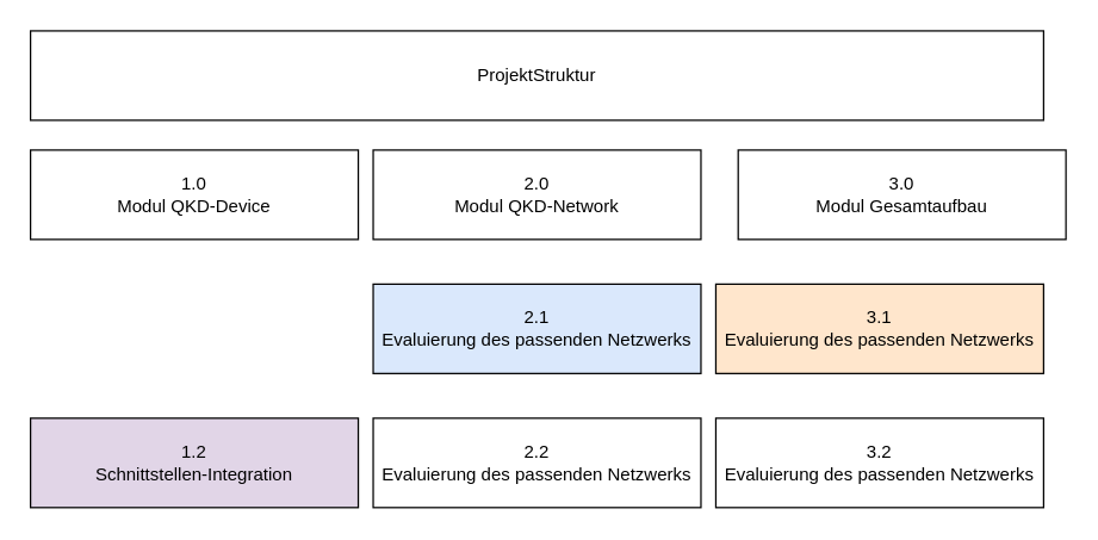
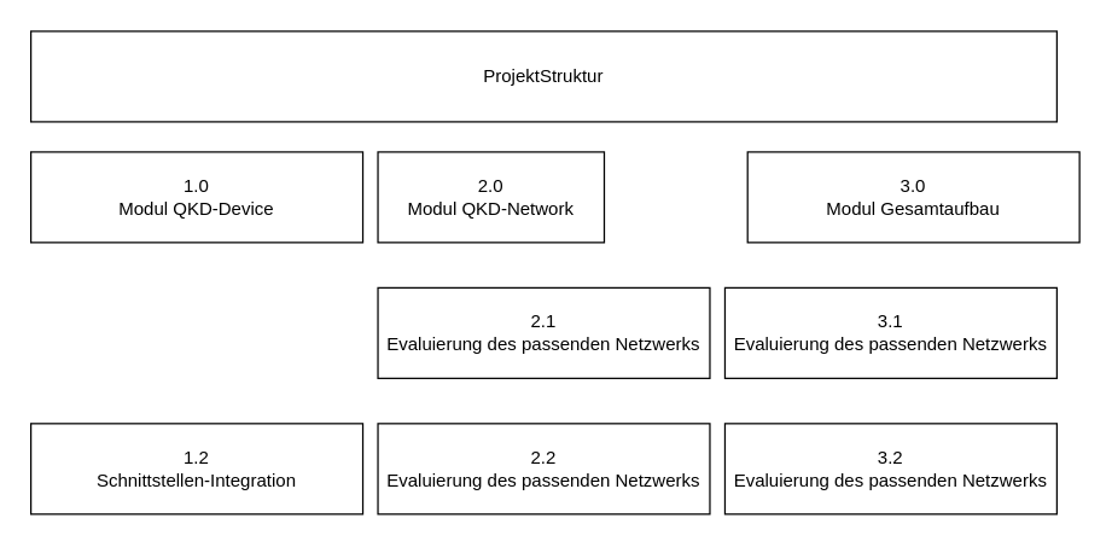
  <mxCell id="0" />
  <mxCell id="1" parent="0" />
  <mxCell id="2" value="ProjektStruktur" style="rounded=0;whiteSpace=wrap;html=1;" vertex="1" parent="1"><mxGeometry x="20" y="20" width="680" height="60" as="geometry" /></mxCell>
  <mxCell id="3" value="1.0&lt;br&gt;Modul QKD-Device" style="rounded=0;whiteSpace=wrap;html=1;" vertex="1" parent="1"><mxGeometry x="20" y="100" width="220" height="60" as="geometry" /></mxCell>
- <mxCell id="4" value="2.0&lt;br&gt;Modul QKD-Network" style="rounded=0;whiteSpace=wrap;html=1;" vertex="1" parent="1"><mxGeometry x="250" y="100" width="220" height="60" as="geometry" /></mxCell>
+ <mxCell id="4" value="2.0&lt;br&gt;Modul QKD-Network" style="rounded=0;whiteSpace=wrap;html=1;" vertex="1" parent="1"><mxGeometry x="250" y="100" width="150" height="60" as="geometry" /></mxCell>
  <mxCell id="5" value="3.0&lt;br&gt;Modul Gesamtaufbau" style="rounded=0;whiteSpace=wrap;html=1;" vertex="1" parent="1"><mxGeometry x="495" y="100" width="220" height="60" as="geometry" /></mxCell>
- <mxCell id="6" value="2.1&lt;br&gt;Evaluierung des passenden Netzwerks" style="rounded=0;whiteSpace=wrap;html=1;fillColor=#dae8fc;" vertex="1" parent="1"><mxGeometry x="250" y="190" width="220" height="60" as="geometry" /></mxCell>
- <mxCell id="7" value="3.1&lt;br&gt;Evaluierung des passenden Netzwerks" style="rounded=0;whiteSpace=wrap;html=1;fillColor=#ffe6cc;" vertex="1" parent="1"><mxGeometry x="480" y="190" width="220" height="60" as="geometry" /></mxCell>
+ <mxCell id="6" value="2.1&lt;br&gt;Evaluierung des passenden Netzwerks" style="rounded=0;whiteSpace=wrap;html=1;" vertex="1" parent="1"><mxGeometry x="250" y="190" width="220" height="60" as="geometry" /></mxCell>
+ <mxCell id="7" value="3.1&lt;br&gt;Evaluierung des passenden Netzwerks" style="rounded=0;whiteSpace=wrap;html=1;" vertex="1" parent="1"><mxGeometry x="480" y="190" width="220" height="60" as="geometry" /></mxCell>
  <mxCell id="8" value="2.2&lt;br&gt;Evaluierung des passenden Netzwerks" style="rounded=0;whiteSpace=wrap;html=1;" vertex="1" parent="1"><mxGeometry x="250" y="280" width="220" height="60" as="geometry" /></mxCell>
  <mxCell id="9" value="3.2&lt;br&gt;Evaluierung des passenden Netzwerks" style="rounded=0;whiteSpace=wrap;html=1;" vertex="1" parent="1"><mxGeometry x="480" y="280" width="220" height="60" as="geometry" /></mxCell>
- <mxCell id="10" value="1.2&lt;br&gt;Schnittstellen-Integration" style="rounded=0;whiteSpace=wrap;html=1;fillColor=#e1d5e7;" vertex="1" parent="1"><mxGeometry x="20" y="280" width="220" height="60" as="geometry" /></mxCell>
+ <mxCell id="10" value="1.2&lt;br&gt;Schnittstellen-Integration" style="rounded=0;whiteSpace=wrap;html=1;" vertex="1" parent="1"><mxGeometry x="20" y="280" width="220" height="60" as="geometry" /></mxCell>
